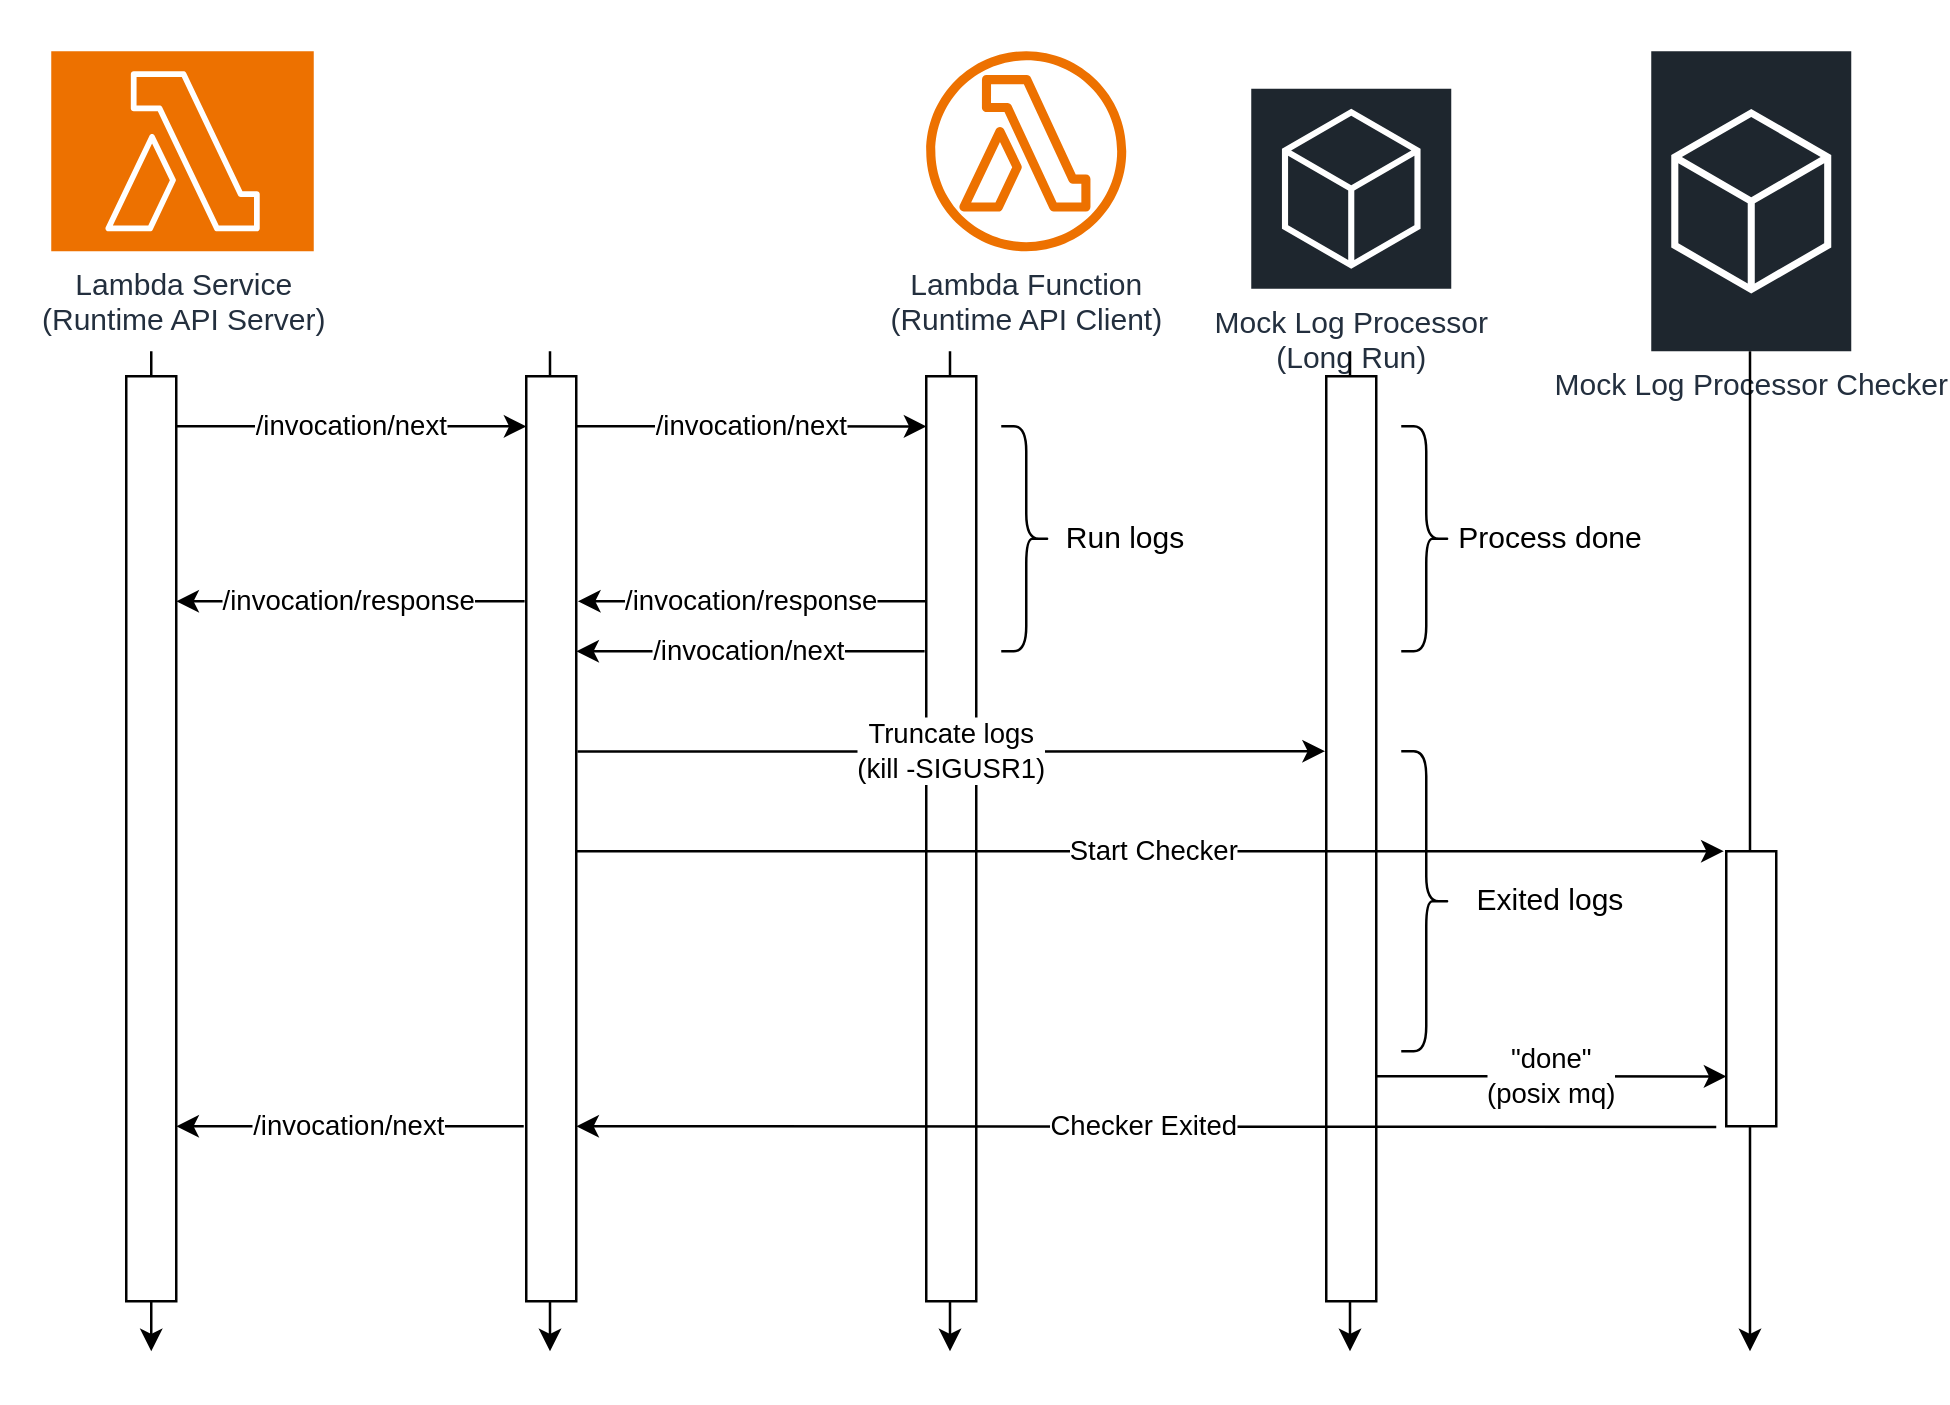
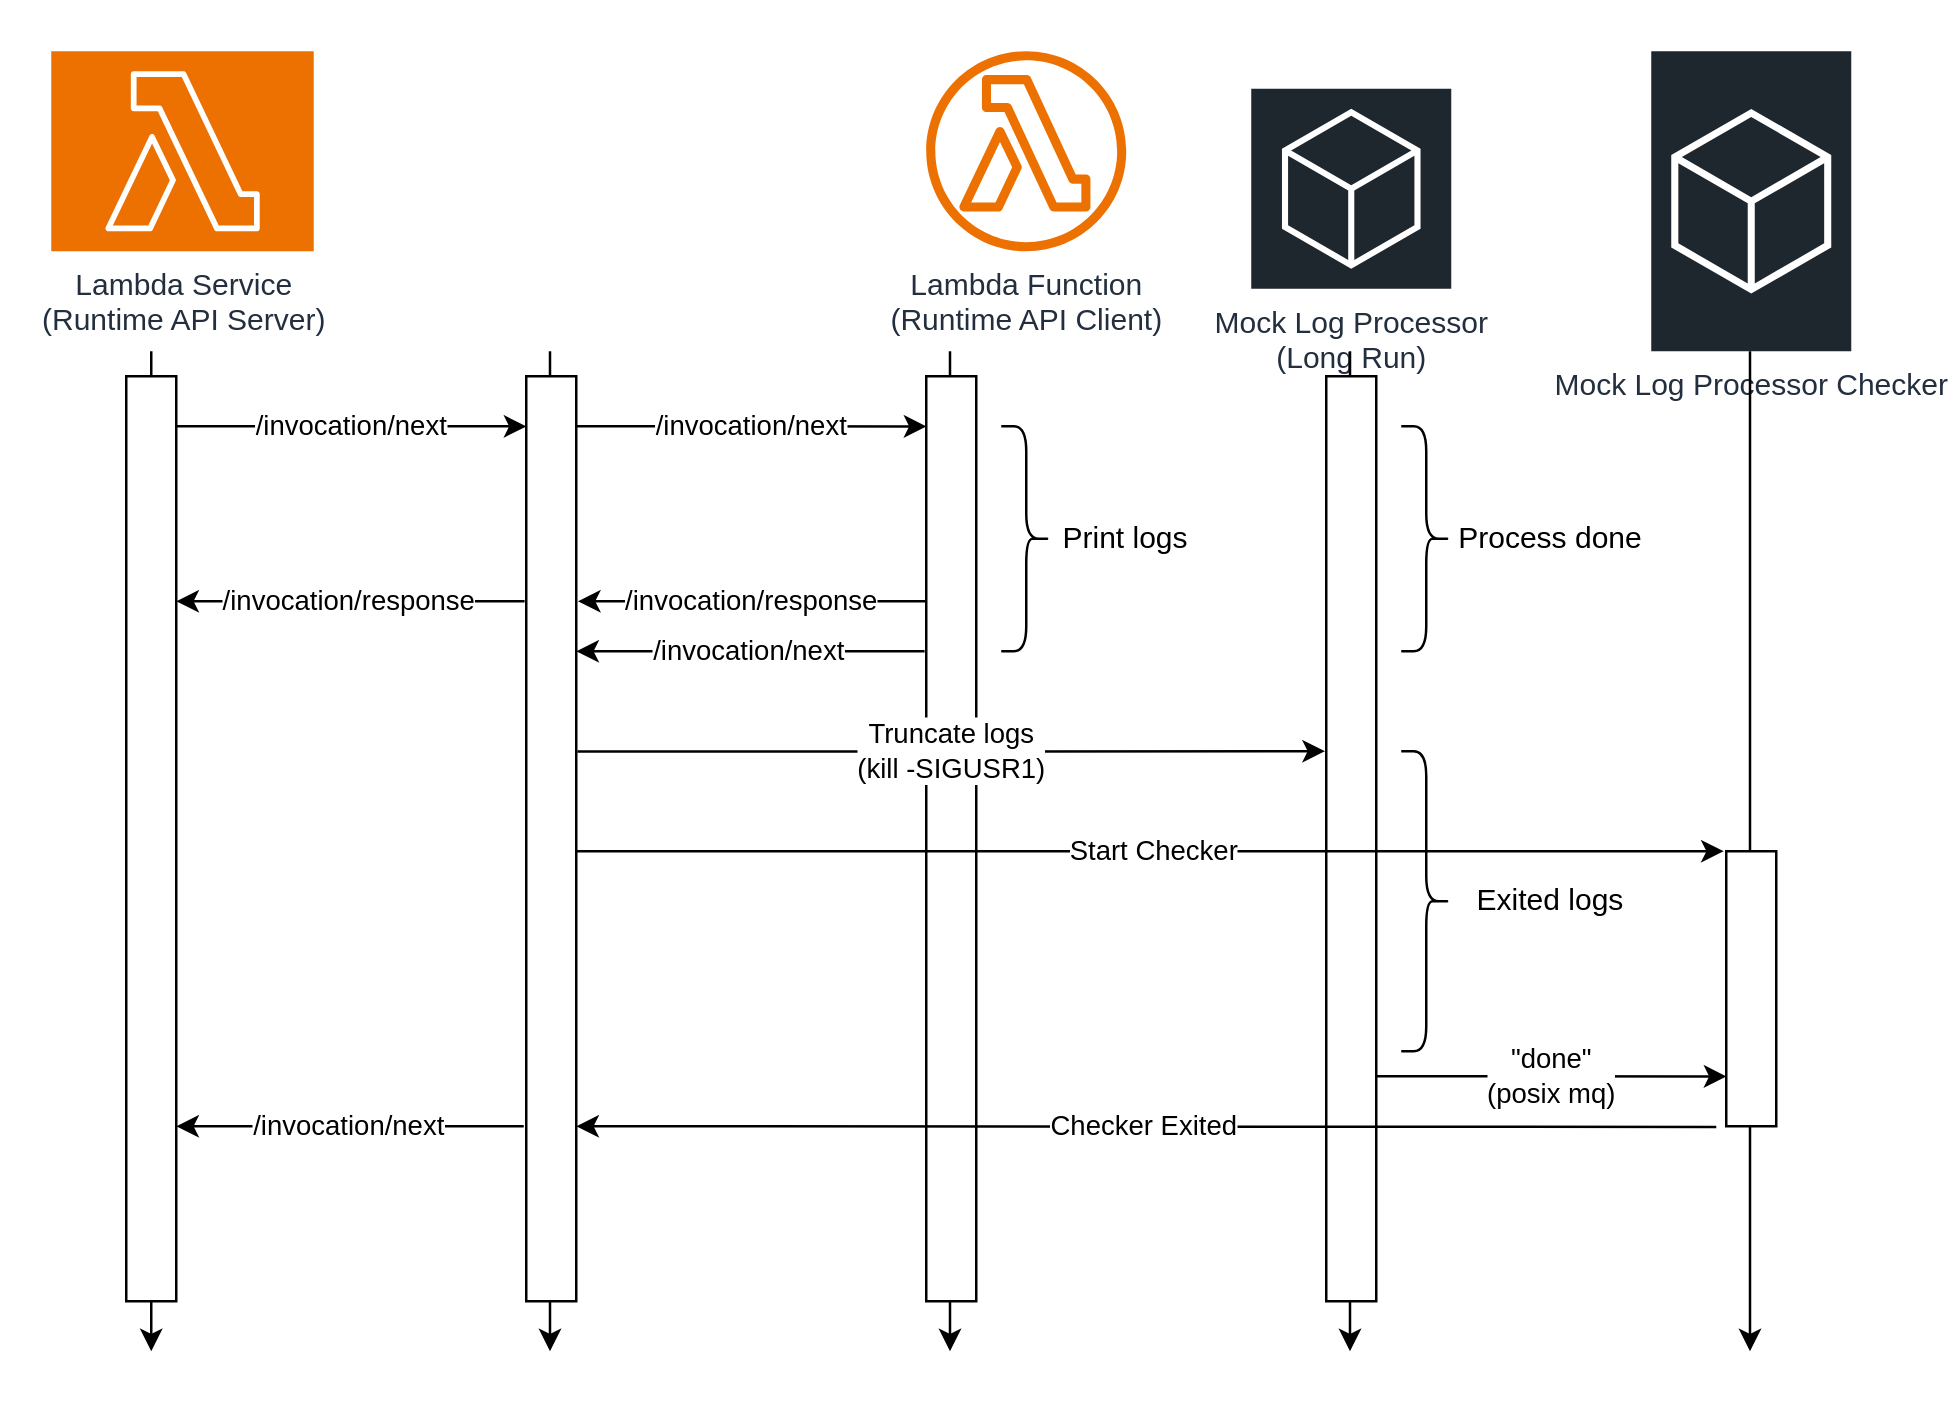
  <mxCell id="0" />
  <mxCell id="1" parent="0" />
  <mxCell id="2" value="Lambda Service&lt;div&gt;(Runtime API Server)&lt;/div&gt;" style="sketch=0;points=[[0,0,0],[0.25,0,0],[0.5,0,0],[0.75,0,0],[1,0,0],[0,1,0],[0.25,1,0],[0.5,1,0],[0.75,1,0],[1,1,0],[0,0.25,0],[0,0.5,0],[0,0.75,0],[1,0.25,0],[1,0.5,0],[1,0.75,0]];outlineConnect=0;fontColor=#232F3E;fillColor=#ED7100;strokeColor=#ffffff;dashed=0;verticalLabelPosition=bottom;verticalAlign=top;align=center;html=1;fontSize=12;fontStyle=0;aspect=fixed;shape=mxgraph.aws4.resourceIcon;resIcon=mxgraph.aws4.lambda;" vertex="1" parent="1"><mxGeometry x="20" y="20" width="105" height="80" as="geometry" /></mxCell>
  <mxCell id="3" value="Lambda Function&lt;div&gt;(Runtime API Client)&lt;/div&gt;" style="sketch=0;outlineConnect=0;fontColor=#232F3E;gradientColor=none;fillColor=#ED7100;strokeColor=none;dashed=0;verticalLabelPosition=bottom;verticalAlign=top;align=center;html=1;fontSize=12;fontStyle=0;aspect=fixed;pointerEvents=1;shape=mxgraph.aws4.lambda_function;" vertex="1" parent="1"><mxGeometry x="370" y="20" width="80" height="80" as="geometry" /></mxCell>
  <mxCell id="4" value="Mock Log Processor Checker" style="sketch=0;points=[[0,0,0],[0.25,0,0],[0.5,0,0],[0.75,0,0],[1,0,0],[0,1,0],[0.25,1,0],[0.5,1,0],[0.75,1,0],[1,1,0],[0,0.25,0],[0,0.5,0],[0,0.75,0],[1,0.25,0],[1,0.5,0],[1,0.75,0]];gradientDirection=north;outlineConnect=0;fontColor=#232F3E;gradientColor=none;fillColor=#1E262E;strokeColor=#ffffff;dashed=0;verticalLabelPosition=bottom;verticalAlign=top;align=center;html=1;fontSize=12;fontStyle=0;aspect=fixed;shape=mxgraph.aws4.resourceIcon;resIcon=mxgraph.aws4.general;" vertex="1" parent="1"><mxGeometry x="660" y="20" width="80" height="120" as="geometry" /></mxCell>
  <mxCell id="5" value="Mock Log Processor&lt;div&gt;(Long Run)&lt;/div&gt;" style="sketch=0;points=[[0,0,0],[0.25,0,0],[0.5,0,0],[0.75,0,0],[1,0,0],[0,1,0],[0.25,1,0],[0.5,1,0],[0.75,1,0],[1,1,0],[0,0.25,0],[0,0.5,0],[0,0.75,0],[1,0.25,0],[1,0.5,0],[1,0.75,0]];gradientDirection=north;outlineConnect=0;fontColor=#232F3E;gradientColor=none;fillColor=#1E262E;strokeColor=#ffffff;dashed=0;verticalLabelPosition=bottom;verticalAlign=top;align=center;html=1;fontSize=12;fontStyle=0;aspect=fixed;shape=mxgraph.aws4.resourceIcon;resIcon=mxgraph.aws4.general;" vertex="1" parent="1"><mxGeometry x="500" y="35" width="80" height="80" as="geometry" /></mxCell>
  <mxCell id="6" value="" style="endArrow=classic;html=1;rounded=0;" edge="1" parent="1"><mxGeometry width="50" height="50" relative="1" as="geometry"><mxPoint x="60" y="140" as="sourcePoint" /><mxPoint x="60" y="540" as="targetPoint" /></mxGeometry></mxCell>
  <mxCell id="7" value="" style="endArrow=classic;html=1;rounded=0;" edge="1" parent="1"><mxGeometry width="50" height="50" relative="1" as="geometry"><mxPoint x="219.5" y="140" as="sourcePoint" /><mxPoint x="219.5" y="540" as="targetPoint" /></mxGeometry></mxCell>
  <mxCell id="8" value="" style="endArrow=classic;html=1;rounded=0;" edge="1" parent="1"><mxGeometry width="50" height="50" relative="1" as="geometry"><mxPoint x="379.5" y="140" as="sourcePoint" /><mxPoint x="379.5" y="540" as="targetPoint" /></mxGeometry></mxCell>
  <mxCell id="9" value="" style="endArrow=classic;html=1;rounded=0;" edge="1" parent="1"><mxGeometry width="50" height="50" relative="1" as="geometry"><mxPoint x="539.5" y="140" as="sourcePoint" /><mxPoint x="539.5" y="540" as="targetPoint" /></mxGeometry></mxCell>
  <mxCell id="10" value="" style="endArrow=classic;html=1;rounded=0;" edge="1" parent="1"><mxGeometry width="50" height="50" relative="1" as="geometry"><mxPoint x="699.5" y="140" as="sourcePoint" /><mxPoint x="699.5" y="540" as="targetPoint" /></mxGeometry></mxCell>
  <mxCell id="11" value="" style="rounded=0;whiteSpace=wrap;html=1;" vertex="1" parent="1"><mxGeometry x="50" y="150" width="20" height="370" as="geometry" /></mxCell>
  <mxCell id="12" value="" style="rounded=0;whiteSpace=wrap;html=1;" vertex="1" parent="1"><mxGeometry x="210" y="150" width="20" height="370" as="geometry" /></mxCell>
  <mxCell id="13" value="" style="rounded=0;whiteSpace=wrap;html=1;" vertex="1" parent="1"><mxGeometry x="370" y="150" width="20" height="370" as="geometry" /></mxCell>
  <mxCell id="14" value="" style="rounded=0;whiteSpace=wrap;html=1;" vertex="1" parent="1"><mxGeometry x="530" y="150" width="20" height="370" as="geometry" /></mxCell>
  <mxCell id="15" value="/invocation/next" style="endArrow=classic;html=1;rounded=0;exitX=-0.037;exitY=0.081;exitDx=0;exitDy=0;exitPerimeter=0;entryX=0.996;entryY=0.081;entryDx=0;entryDy=0;entryPerimeter=0;" edge="1" parent="1"><mxGeometry width="50" height="50" relative="1" as="geometry"><mxPoint x="369.34" y="260" as="sourcePoint" /><mxPoint x="230" y="260" as="targetPoint" /></mxGeometry></mxCell>
  <mxCell id="16" value="/invocation/next" style="endArrow=classic;html=1;rounded=0;exitX=0.995;exitY=0.135;exitDx=0;exitDy=0;exitPerimeter=0;" edge="1" parent="1"><mxGeometry x="0.005" width="50" height="50" relative="1" as="geometry"><mxPoint x="70" y="170" as="sourcePoint" /><mxPoint x="210.1" y="170.05" as="targetPoint" /><mxPoint as="offset" /></mxGeometry></mxCell>
  <mxCell id="17" value="/invocation/next" style="endArrow=classic;html=1;rounded=0;exitX=-0.037;exitY=0.081;exitDx=0;exitDy=0;exitPerimeter=0;entryX=0.996;entryY=0.081;entryDx=0;entryDy=0;entryPerimeter=0;" edge="1" parent="1"><mxGeometry width="50" height="50" relative="1" as="geometry"><mxPoint x="209" y="450" as="sourcePoint" /><mxPoint x="70" y="450" as="targetPoint" /></mxGeometry></mxCell>
  <mxCell id="18" value="/invocation/next" style="endArrow=classic;html=1;rounded=0;exitX=0.995;exitY=0.135;exitDx=0;exitDy=0;exitPerimeter=0;" edge="1" parent="1"><mxGeometry width="50" height="50" relative="1" as="geometry"><mxPoint x="230" y="170" as="sourcePoint" /><mxPoint x="370.1" y="170.05" as="targetPoint" /></mxGeometry></mxCell>
  <mxCell id="19" value="" style="shape=curlyBracket;whiteSpace=wrap;html=1;rounded=1;flipH=1;labelPosition=right;verticalLabelPosition=middle;align=left;verticalAlign=middle;size=0.5;" vertex="1" parent="1"><mxGeometry x="400" y="170" width="20" height="90" as="geometry" /></mxCell>
  <mxCell id="20" value="Process done" style="text;html=1;align=center;verticalAlign=middle;whiteSpace=wrap;rounded=0;" vertex="1" parent="1"><mxGeometry x="570" y="200" width="100" height="30" as="geometry" /></mxCell>
  <mxCell id="21" value="" style="shape=curlyBracket;whiteSpace=wrap;html=1;rounded=1;flipH=1;labelPosition=right;verticalLabelPosition=middle;align=left;verticalAlign=middle;size=0.5;" vertex="1" parent="1"><mxGeometry x="560" y="170" width="20" height="90" as="geometry" /></mxCell>
- <mxCell id="22" value="Run logs" style="text;html=1;align=center;verticalAlign=middle;whiteSpace=wrap;rounded=0;" vertex="1" parent="1"><mxGeometry x="410" y="200" width="80" height="30" as="geometry" /></mxCell>
+ <mxCell id="22" value="Print logs" style="text;html=1;align=center;verticalAlign=middle;whiteSpace=wrap;rounded=0;" vertex="1" parent="1"><mxGeometry x="410" y="200" width="80" height="30" as="geometry" /></mxCell>
  <mxCell id="23" value="&lt;div&gt;Truncate logs&lt;/div&gt;(kill -SIGUSR1)" style="endArrow=classic;html=1;rounded=0;exitX=0.995;exitY=0.135;exitDx=0;exitDy=0;exitPerimeter=0;entryX=-0.049;entryY=0.378;entryDx=0;entryDy=0;entryPerimeter=0;" edge="1" parent="1"><mxGeometry x="0.005" width="50" height="50" relative="1" as="geometry"><mxPoint x="230.49" y="300.14" as="sourcePoint" /><mxPoint x="529.51" y="300" as="targetPoint" /><mxPoint as="offset" /></mxGeometry></mxCell>
  <mxCell id="24" value="Start Checker&lt;div&gt;&lt;/div&gt;" style="endArrow=classic;html=1;rounded=0;exitX=0.995;exitY=0.135;exitDx=0;exitDy=0;exitPerimeter=0;" edge="1" parent="1"><mxGeometry x="0.005" width="50" height="50" relative="1" as="geometry"><mxPoint x="230" y="340" as="sourcePoint" /><mxPoint x="689" y="340" as="targetPoint" /><mxPoint as="offset" /></mxGeometry></mxCell>
  <mxCell id="25" value="" style="rounded=0;whiteSpace=wrap;html=1;" vertex="1" parent="1"><mxGeometry x="690" y="340" width="20" height="110" as="geometry" /></mxCell>
  <mxCell id="26" value="/invocation/response" style="endArrow=classic;html=1;rounded=0;exitX=-0.037;exitY=0.081;exitDx=0;exitDy=0;exitPerimeter=0;entryX=0.996;entryY=0.081;entryDx=0;entryDy=0;entryPerimeter=0;" edge="1" parent="1"><mxGeometry width="50" height="50" relative="1" as="geometry"><mxPoint x="370" y="240" as="sourcePoint" /><mxPoint x="230.66" y="240" as="targetPoint" /></mxGeometry></mxCell>
  <mxCell id="27" value="/invocation/response" style="endArrow=classic;html=1;rounded=0;exitX=-0.037;exitY=0.081;exitDx=0;exitDy=0;exitPerimeter=0;entryX=0.996;entryY=0.081;entryDx=0;entryDy=0;entryPerimeter=0;" edge="1" parent="1"><mxGeometry width="50" height="50" relative="1" as="geometry"><mxPoint x="209.34" y="240" as="sourcePoint" /><mxPoint x="70" y="240" as="targetPoint" /></mxGeometry></mxCell>
  <mxCell id="28" value="Exited logs" style="text;html=1;align=center;verticalAlign=middle;whiteSpace=wrap;rounded=0;" vertex="1" parent="1"><mxGeometry x="570" y="345" width="100" height="30" as="geometry" /></mxCell>
  <mxCell id="29" value="" style="shape=curlyBracket;whiteSpace=wrap;html=1;rounded=1;flipH=1;labelPosition=right;verticalLabelPosition=middle;align=left;verticalAlign=middle;size=0.5;" vertex="1" parent="1"><mxGeometry x="560" y="300" width="20" height="120" as="geometry" /></mxCell>
  <mxCell id="30" value="&quot;done&quot;&lt;div&gt;(posix mq)&lt;/div&gt;" style="endArrow=classic;html=1;rounded=0;exitX=0.995;exitY=0.135;exitDx=0;exitDy=0;exitPerimeter=0;" edge="1" parent="1"><mxGeometry width="50" height="50" relative="1" as="geometry"><mxPoint x="550" y="430" as="sourcePoint" /><mxPoint x="690.1" y="430.05" as="targetPoint" /></mxGeometry></mxCell>
  <mxCell id="31" value="Checker Exited&lt;div&gt;&lt;/div&gt;" style="endArrow=classic;html=1;rounded=0;exitX=0;exitY=1;exitDx=0;exitDy=0;entryX=1.2;entryY=0.783;entryDx=0;entryDy=0;entryPerimeter=0;" edge="1" parent="1"><mxGeometry x="0.005" width="50" height="50" relative="1" as="geometry"><mxPoint x="686" y="450.29" as="sourcePoint" /><mxPoint x="230" y="450" as="targetPoint" /><mxPoint as="offset" /></mxGeometry></mxCell>
